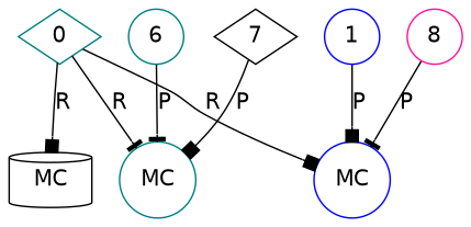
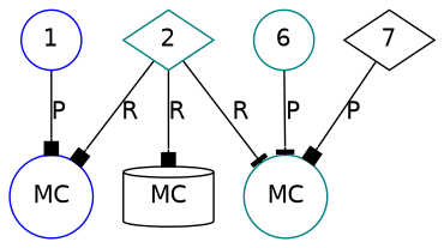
  digraph {
    fontname="DejaVu Sans"
    node [color=teal fontname="DejaVu Sans" shape=circle t=PrintStream v=" "]
    edge [arrowhead=box fontname="DejaVu Sans"]
    n1 [color=black l=113 label=MC s="println()" shape=cylinder v=""]
-   2 [n="System.err" shape=diamond v=null label=0]
+   2 [n="System.err" shape=diamond v=null]
    n3 [l=103 label=MC s="println()" v=""]
    n4 [color=blue l=108 label=MC s="println()" v=""]
    n5 [color=blue label=1 t=String]
    6 [t=String]
    7 [color=black shape=diamond t=String]
-   8 [color=deeppink t=String]
    2 -> n1 [label=R]
    2 -> n3 [arrowhead=tee label=R]
    2 -> n4 [label=R]
    n5 -> n4 [label=P]
    6 -> n3 [arrowhead=tee label=P]
    7 -> n3 [label=P]
-   8 -> n4 [arrowhead=tee label=P]
  }
